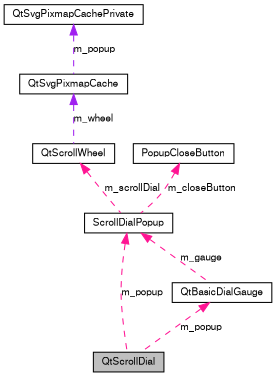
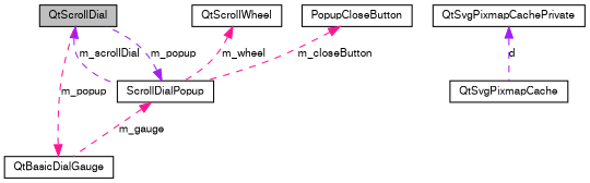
  digraph {
    node [color=black fillcolor=white fontname=FreeSans fontsize=10 shape=record style=filled]
    edge [color=purple dir=back fontname=FreeSans fontsize=10 labelfontname=FreeSans labelfontsize=10 style=dashed]
    n1 [fillcolor=grey75 fontcolor=black height=0.2 label=QtScrollDial width=0.4]
    n2 [height=0.2 label=ScrollDialPopup width=0.4]
    n3 [height=0.2 label=QtBasicDialGauge width=0.4]
    n4 [height=0.2 label=QtScrollWheel width=0.4]
    n5 [height=0.2 label=QtSvgPixmapCache width=0.4]
    n6 [height=0.2 label=QtSvgPixmapCachePrivate width=0.4]
    n7 [height=0.2 label=PopupCloseButton width=0.4]
-   n2 -> n1 [color=deeppink label=m_popup]
+   n1 -> n2 [label=m_scrollDial]
+   n2 -> n1 [label=m_popup]
    n2 -> n3 [color=deeppink label=m_gauge]
    n3 -> n1 [color=deeppink label=m_popup]
-   n4 -> n2 [color=deeppink label=m_scrollDial]
-   n5 -> n4 [label=m_wheel]
-   n6 -> n5 [label=m_popup]
+   n4 -> n2 [color=deeppink label=m_wheel]
+   n6 -> n5 [label=d]
    n7 -> n2 [color=deeppink label=m_closeButton]
  }
